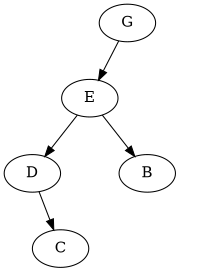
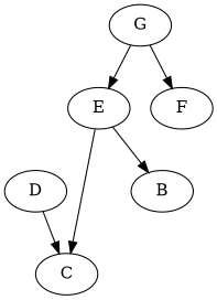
  digraph {
    D
    C
    E
    B
    G
+   F
    D -> C
-   E -> D
+   E -> C
    E -> B
    G -> E
+   G -> F
  }
